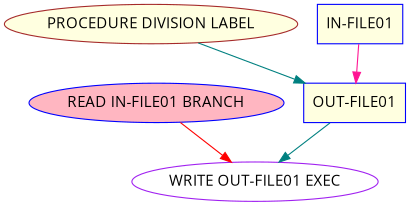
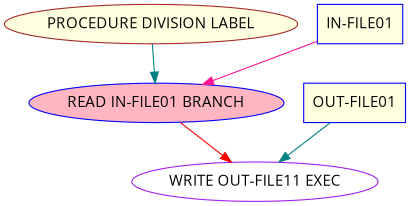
  strict digraph {
    fontname="Open Sans"
    node [color=blue fillcolor=lightyellow fontname="Open Sans" style=filled]
    edge [color=teal fontname="Open Sans"]
    n1 [color=brown label="PROCEDURE DIVISION LABEL"]
    n2 [fillcolor=lightpink label="READ IN-FILE01 BRANCH"]
-   n3 [color=purple fillcolor=white label="WRITE OUT-FILE01 EXEC"]
+   n3 [color=purple fillcolor=white label="WRITE OUT-FILE11 EXEC"]
    n4 [label="IN-FILE01" shape=box]
    n5 [label="OUT-FILE01" shape=box]
-   n1 -> n5
+   n1 -> n2
    n2 -> n3 [color=red]
-   n4 -> n5 [color=deeppink]
+   n4 -> n2 [color=deeppink]
    n5 -> n3
  }
